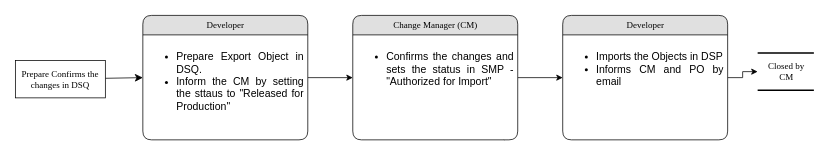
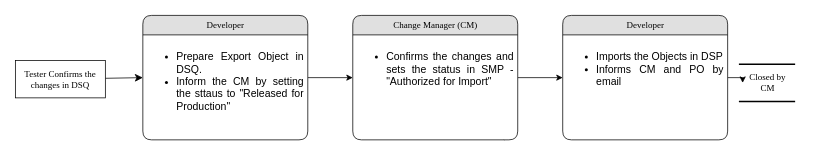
  <mxCell id="0" />
  <mxCell id="1" parent="0" />
- <mxCell id="2" value="Closed by &lt;br&gt;CM" style="html=1;rounded=0;shadow=0;comic=0;labelBackgroundColor=none;strokeWidth=2;fontFamily=Verdana;fontSize=12;align=center;shape=mxgraph.ios7ui.horLines;" parent="1" vertex="1"><mxGeometry x="1010" y="70" width="75" height="50" as="geometry" /></mxCell>
+ <mxCell id="2" value="Closed by &lt;br&gt;CM" style="html=1;rounded=0;shadow=0;comic=0;labelBackgroundColor=none;strokeWidth=2;fontFamily=Verdana;fontSize=12;align=center;shape=mxgraph.ios7ui.horLines;" parent="1" vertex="1"><mxGeometry x="985" y="85" width="75" height="50" as="geometry" /></mxCell>
  <mxCell id="3" style="edgeStyle=none;html=1;labelBackgroundColor=none;startFill=0;startSize=8;endFill=1;endSize=8;fontFamily=Verdana;fontSize=12;entryX=0;entryY=0.5;entryDx=0;entryDy=0;" parent="1" source="4" target="7" edge="1"><mxGeometry relative="1" as="geometry"><mxPoint x="310" y="143.559" as="targetPoint" /></mxGeometry></mxCell>
- <mxCell id="4" value="Prepare Confirms the changes in DSQ" style="whiteSpace=wrap;html=1;rounded=0;shadow=0;comic=0;labelBackgroundColor=none;strokeWidth=1;fontFamily=Verdana;fontSize=12;align=center;" parent="1" vertex="1"><mxGeometry x="20" y="80" width="120" height="50" as="geometry" /></mxCell>
+ <mxCell id="4" value="Tester Confirms the changes in DSQ" style="whiteSpace=wrap;html=1;rounded=0;shadow=0;comic=0;labelBackgroundColor=none;strokeWidth=1;fontFamily=Verdana;fontSize=12;align=center;" parent="1" vertex="1"><mxGeometry x="20" y="80" width="120" height="50" as="geometry" /></mxCell>
  <mxCell id="5" style="edgeStyle=orthogonalEdgeStyle;rounded=0;orthogonalLoop=1;jettySize=auto;html=1;" edge="1" parent="1" source="6" target="11"><mxGeometry relative="1" as="geometry" /></mxCell>
  <mxCell id="6" value="Developer" style="swimlane;html=1;fontStyle=0;childLayout=stackLayout;horizontal=1;startSize=26;fillColor=#e0e0e0;horizontalStack=0;resizeParent=1;resizeLast=0;collapsible=1;marginBottom=0;swimlaneFillColor=#ffffff;align=center;rounded=1;shadow=0;comic=0;labelBackgroundColor=none;strokeWidth=1;fontFamily=Verdana;fontSize=12" parent="1" vertex="1"><mxGeometry x="190" y="20" width="220" height="166" as="geometry" /></mxCell>
  <mxCell id="7" value="&lt;font style=&quot;font-size: 14px;&quot;&gt;&lt;div style=&quot;text-align: justify;&quot;&gt;&lt;ul&gt;&lt;li&gt;&lt;font style=&quot;font-size: 14px;&quot;&gt;Prepare Export Object in DSQ.&amp;nbsp;&lt;/font&gt;&lt;/li&gt;&lt;li&gt;&lt;span style=&quot;background-color: initial;&quot;&gt;Inform the CM by setting the sttaus to &quot;Released for Production&quot;&lt;/span&gt;&lt;/li&gt;&lt;/ul&gt;&lt;/div&gt;&lt;/font&gt;&lt;div&gt;&lt;br&gt;&lt;/div&gt;" style="text;html=1;strokeColor=none;fillColor=none;spacingLeft=4;spacingRight=4;whiteSpace=wrap;overflow=hidden;rotatable=0;points=[[0,0.5],[1,0.5]];portConstraint=eastwest;align=center;" parent="6" vertex="1"><mxGeometry y="26" width="220" height="114" as="geometry" /></mxCell>
  <mxCell id="8" style="edgeStyle=none;html=1;labelBackgroundColor=none;startFill=0;startSize=8;endFill=1;endSize=8;fontFamily=Verdana;fontSize=12;" edge="1" parent="1" source="10"><mxGeometry relative="1" as="geometry"><mxPoint x="610" y="130" as="targetPoint" /></mxGeometry></mxCell>
  <mxCell id="9" style="edgeStyle=orthogonalEdgeStyle;rounded=0;orthogonalLoop=1;jettySize=auto;html=1;entryX=0;entryY=0.5;entryDx=0;entryDy=0;" edge="1" parent="1" source="10" target="14"><mxGeometry relative="1" as="geometry" /></mxCell>
  <mxCell id="10" value="Change Manager (CM)" style="swimlane;html=1;fontStyle=0;childLayout=stackLayout;horizontal=1;startSize=26;fillColor=#e0e0e0;horizontalStack=0;resizeParent=1;resizeLast=0;collapsible=1;marginBottom=0;swimlaneFillColor=#ffffff;align=center;rounded=1;shadow=0;comic=0;labelBackgroundColor=none;strokeWidth=1;fontFamily=Verdana;fontSize=12" vertex="1" parent="1"><mxGeometry x="470" y="20" width="220" height="166" as="geometry" /></mxCell>
  <mxCell id="11" value="&lt;font style=&quot;font-size: 14px;&quot;&gt;&lt;div style=&quot;text-align: justify;&quot;&gt;&lt;ul&gt;&lt;li&gt;Confirms the changes and sets the status in SMP - &quot;Authorized for Import&quot;&lt;/li&gt;&lt;/ul&gt;&lt;/div&gt;&lt;/font&gt;" style="text;html=1;strokeColor=none;fillColor=none;spacingLeft=4;spacingRight=4;whiteSpace=wrap;overflow=hidden;rotatable=0;points=[[0,0.5],[1,0.5]];portConstraint=eastwest;align=center;" vertex="1" parent="10"><mxGeometry y="26" width="220" height="114" as="geometry" /></mxCell>
  <mxCell id="12" style="edgeStyle=orthogonalEdgeStyle;rounded=0;orthogonalLoop=1;jettySize=auto;html=1;" edge="1" parent="1" source="13" target="2"><mxGeometry relative="1" as="geometry" /></mxCell>
  <mxCell id="13" value="Developer" style="swimlane;html=1;fontStyle=0;childLayout=stackLayout;horizontal=1;startSize=26;fillColor=#e0e0e0;horizontalStack=0;resizeParent=1;resizeLast=0;collapsible=1;marginBottom=0;swimlaneFillColor=#ffffff;align=center;rounded=1;shadow=0;comic=0;labelBackgroundColor=none;strokeWidth=1;fontFamily=Verdana;fontSize=12" vertex="1" parent="1"><mxGeometry x="750" y="20" width="220" height="166" as="geometry" /></mxCell>
  <mxCell id="14" value="&lt;font style=&quot;font-size: 14px;&quot;&gt;&lt;div style=&quot;text-align: justify;&quot;&gt;&lt;ul&gt;&lt;li&gt;Imports the Objects in DSP&lt;/li&gt;&lt;li&gt;Informs CM and PO by email&lt;/li&gt;&lt;/ul&gt;&lt;/div&gt;&lt;/font&gt;" style="text;html=1;strokeColor=none;fillColor=none;spacingLeft=4;spacingRight=4;whiteSpace=wrap;overflow=hidden;rotatable=0;points=[[0,0.5],[1,0.5]];portConstraint=eastwest;align=center;" vertex="1" parent="13"><mxGeometry y="26" width="220" height="114" as="geometry" /></mxCell>
